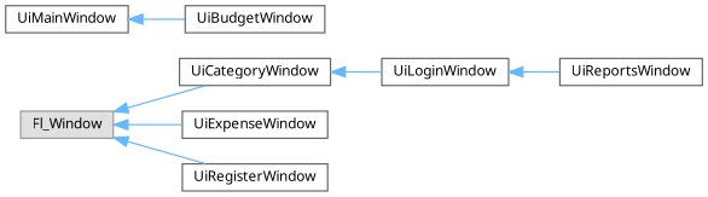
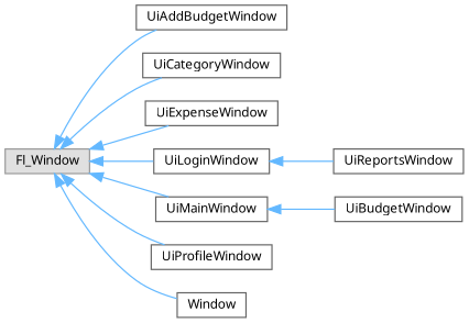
  digraph {
    fontname="Noto Sans"
    rankdir=LR
    node [color=grey40 fillcolor=white fontname="Noto Sans" fontsize=10 shape=box style=filled]
    edge [color=steelblue1 dir=back fontname="Noto Sans" fontsize=10 labelfontname=Helvetica labelfontsize=10 style=solid]
    n1 [color=grey60 fillcolor="#E0E0E0" height=0.2 label=Fl_Window width=0.4]
+   n2 [height=0.2 label=UiAddBudgetWindow width=0.4]
    n3 [height=0.2 label=UiCategoryWindow width=0.4]
    n4 [height=0.2 label=UiExpenseWindow width=0.4]
    n5 [height=0.2 label=UiLoginWindow width=0.4]
    n6 [height=0.2 label=UiMainWindow width=0.4]
-   n8 [height=0.2 label=UiRegisterWindow width=0.4]
+   n7 [height=0.2 label=UiProfileWindow width=0.4]
+   n8 [height=0.2 label=Window width=0.4]
    n9 [height=0.2 label=UiBudgetWindow width=0.4]
    n10 [height=0.2 label=UiReportsWindow width=0.4]
+   n1 -> n2
    n1 -> n3
    n1 -> n4
-   n3 -> n5
+   n1 -> n5
+   n1 -> n6
+   n1 -> n7
    n1 -> n8
    n5 -> n10
    n6 -> n9
  }
